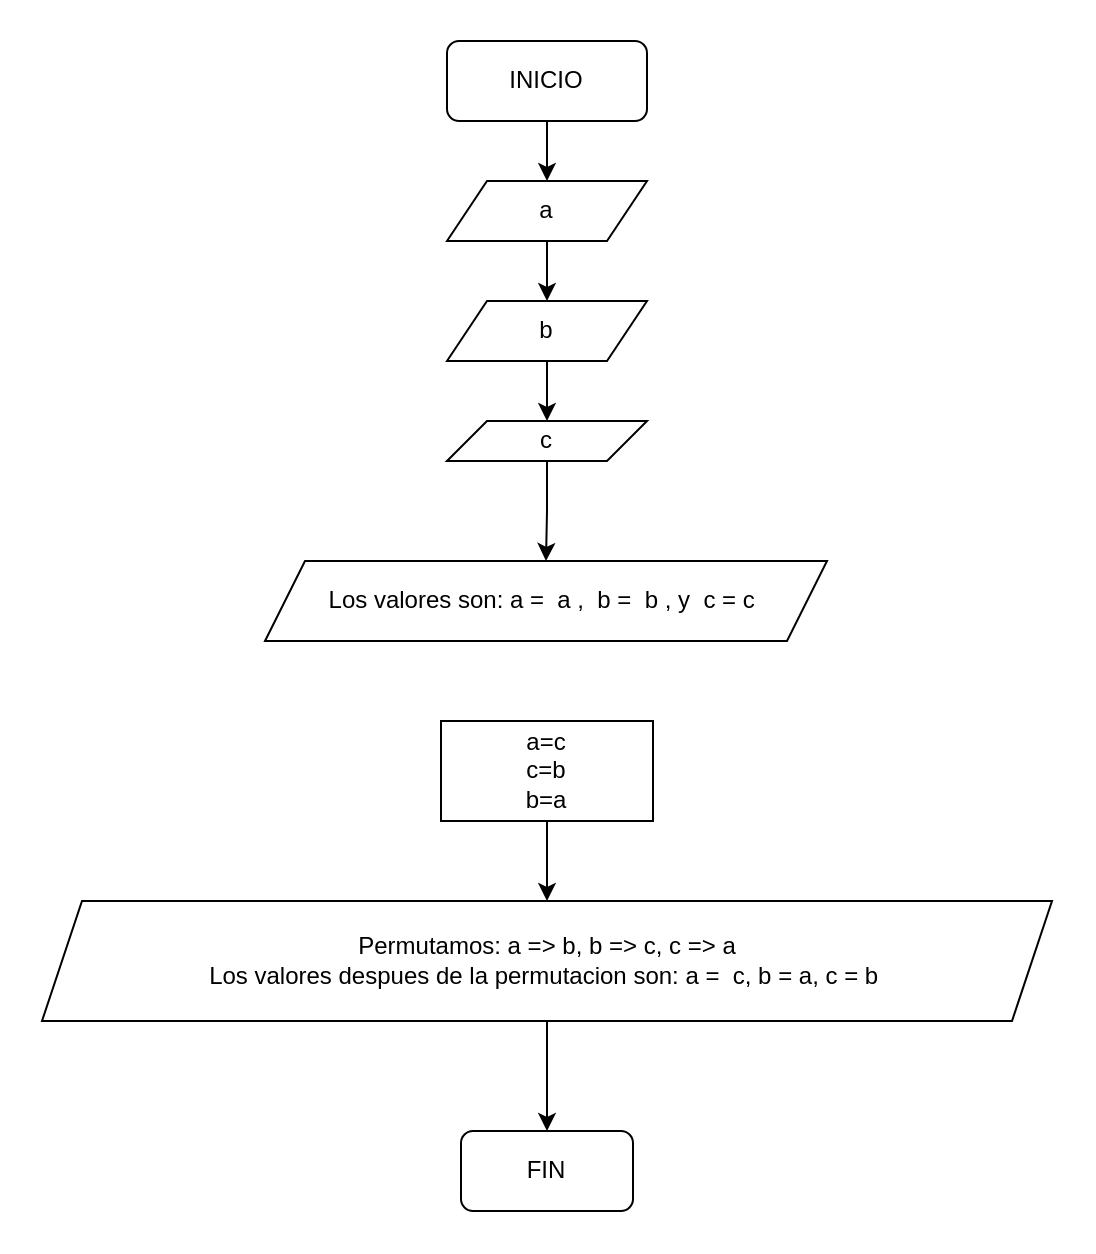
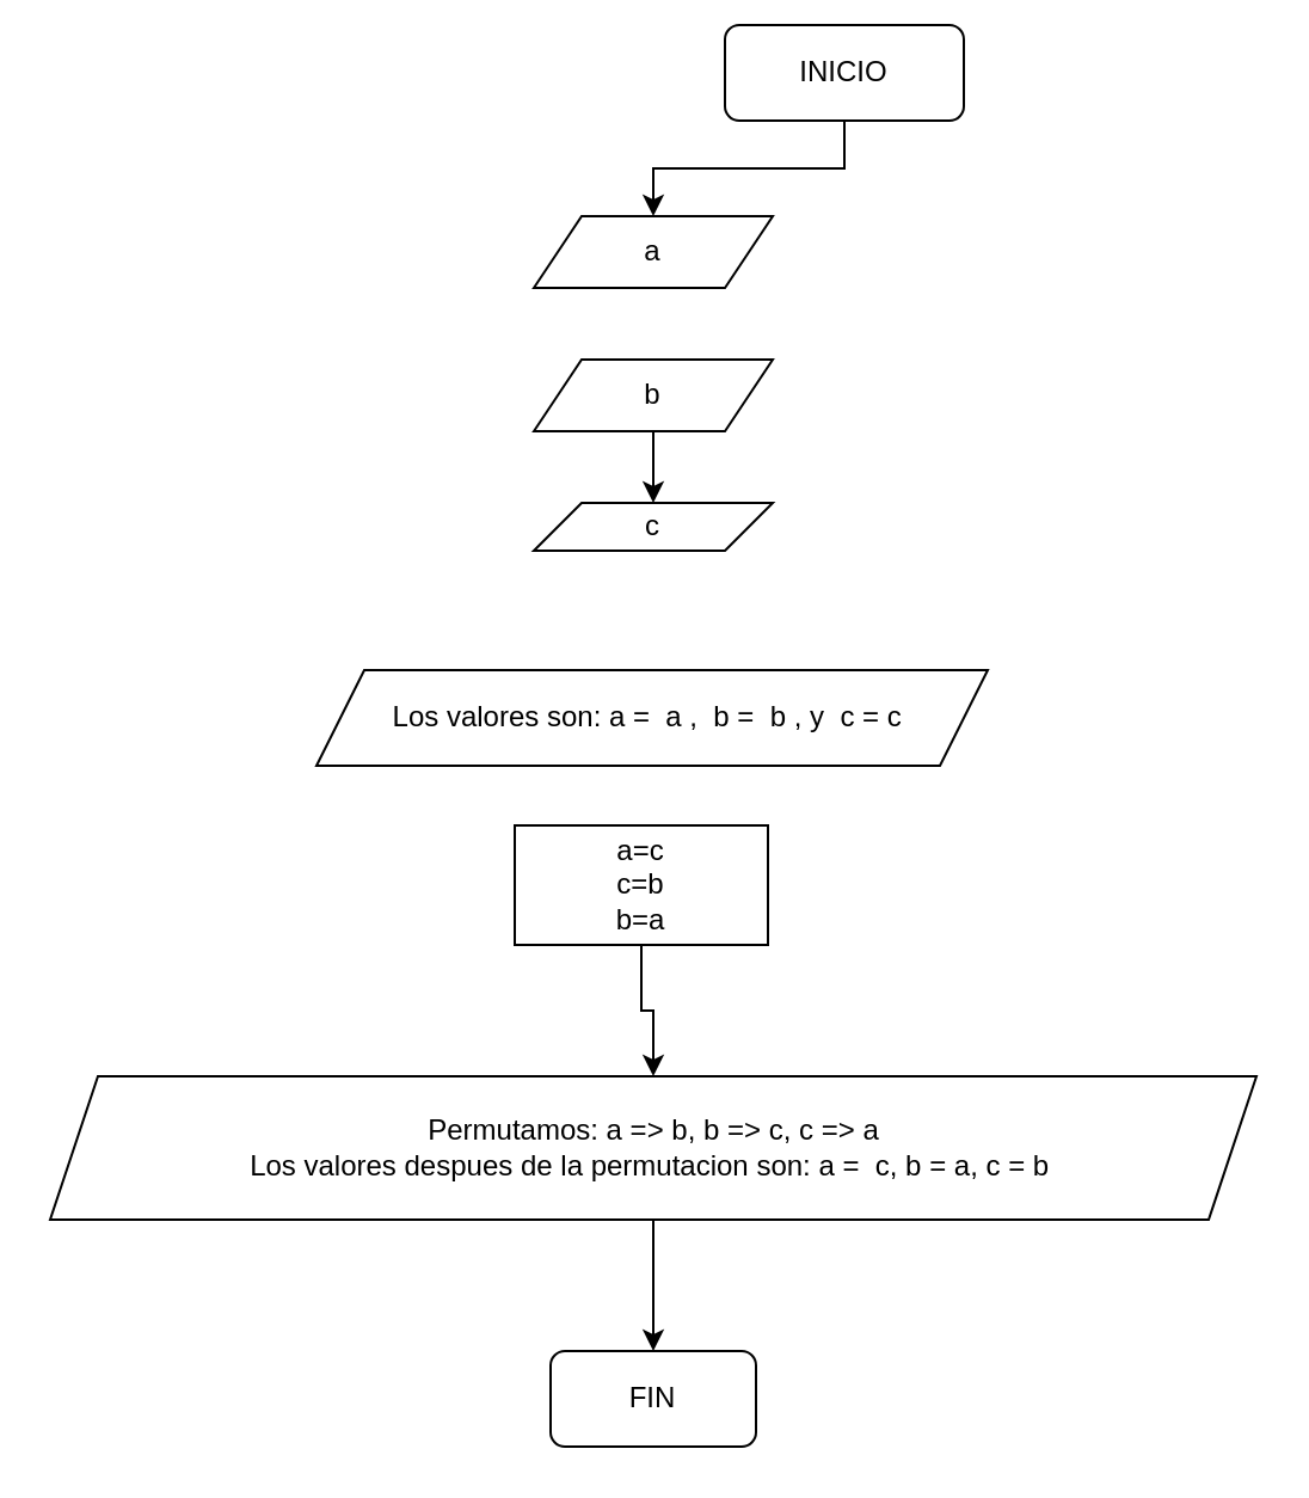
  <mxCell id="0" />
  <mxCell id="1" parent="0" />
  <mxCell id="2" value="" style="edgeStyle=orthogonalEdgeStyle;rounded=0;orthogonalLoop=1;jettySize=auto;html=1;" parent="1" source="3" target="5" edge="1"><mxGeometry relative="1" as="geometry" /></mxCell>
- <mxCell id="3" value="INICIO" style="rounded=1;whiteSpace=wrap;html=1;" parent="1" vertex="1"><mxGeometry x="223" y="20" width="100" height="40" as="geometry" /></mxCell>
- <mxCell id="4" value="" style="edgeStyle=orthogonalEdgeStyle;rounded=0;orthogonalLoop=1;jettySize=auto;html=1;" parent="1" source="5" target="7" edge="1"><mxGeometry relative="1" as="geometry" /></mxCell>
+ <mxCell id="3" value="INICIO" style="rounded=1;whiteSpace=wrap;html=1;" parent="1" vertex="1"><mxGeometry x="303" y="10" width="100" height="40" as="geometry" /></mxCell>
  <mxCell id="5" value="a" style="shape=parallelogram;perimeter=parallelogramPerimeter;whiteSpace=wrap;html=1;fixedSize=1;" parent="1" vertex="1"><mxGeometry x="223" y="90" width="100" height="30" as="geometry" /></mxCell>
  <mxCell id="6" value="" style="edgeStyle=orthogonalEdgeStyle;rounded=0;orthogonalLoop=1;jettySize=auto;html=1;" parent="1" source="7" target="9" edge="1"><mxGeometry relative="1" as="geometry" /></mxCell>
  <mxCell id="7" value="b" style="shape=parallelogram;perimeter=parallelogramPerimeter;whiteSpace=wrap;html=1;fixedSize=1;" parent="1" vertex="1"><mxGeometry x="223" y="150" width="100" height="30" as="geometry" /></mxCell>
- <mxCell id="8" value="" style="edgeStyle=orthogonalEdgeStyle;rounded=0;orthogonalLoop=1;jettySize=auto;html=1;" parent="1" source="9" target="10" edge="1"><mxGeometry relative="1" as="geometry" /></mxCell>
  <mxCell id="9" value="c" style="shape=parallelogram;perimeter=parallelogramPerimeter;whiteSpace=wrap;html=1;fixedSize=1;" parent="1" vertex="1"><mxGeometry x="223" y="210" width="100" height="20" as="geometry" /></mxCell>
  <mxCell id="10" value="&lt;div&gt;Los valores son: a =&amp;nbsp; a ,&amp;nbsp; b =&amp;nbsp; b , y&amp;nbsp; c = c&amp;nbsp;&lt;/div&gt;" style="shape=parallelogram;perimeter=parallelogramPerimeter;whiteSpace=wrap;html=1;fixedSize=1;" parent="1" vertex="1"><mxGeometry x="132" y="280" width="281" height="40" as="geometry" /></mxCell>
  <mxCell id="11" value="" style="edgeStyle=orthogonalEdgeStyle;rounded=0;orthogonalLoop=1;jettySize=auto;html=1;" parent="1" source="12" target="14" edge="1"><mxGeometry relative="1" as="geometry" /></mxCell>
- <mxCell id="12" value="&lt;div&gt;a=c&lt;/div&gt;&lt;div&gt;c=b&lt;/div&gt;&lt;div&gt;b=a&lt;/div&gt;" style="whiteSpace=wrap;html=1;" parent="1" vertex="1"><mxGeometry x="220" y="360" width="106" height="50" as="geometry" /></mxCell>
+ <mxCell id="12" value="&lt;div&gt;a=c&lt;/div&gt;&lt;div&gt;c=b&lt;/div&gt;&lt;div&gt;b=a&lt;/div&gt;" style="whiteSpace=wrap;html=1;" parent="1" vertex="1"><mxGeometry x="215" y="345" width="106" height="50" as="geometry" /></mxCell>
  <mxCell id="13" value="" style="edgeStyle=orthogonalEdgeStyle;rounded=0;orthogonalLoop=1;jettySize=auto;html=1;" parent="1" source="14" target="15" edge="1"><mxGeometry relative="1" as="geometry" /></mxCell>
  <mxCell id="14" value="&lt;div&gt;Permutamos: a =&amp;gt; b, b =&amp;gt; c, c =&amp;gt; a&lt;br&gt;&lt;/div&gt;&lt;div&gt;Los valores despues de la permutacion son: a =&amp;nbsp; c, b = a, c = b&amp;nbsp;&lt;br&gt;&lt;/div&gt;" style="shape=parallelogram;perimeter=parallelogramPerimeter;whiteSpace=wrap;html=1;fixedSize=1;" parent="1" vertex="1"><mxGeometry x="20.5" y="450" width="505" height="60" as="geometry" /></mxCell>
  <mxCell id="15" value="FIN" style="rounded=1;whiteSpace=wrap;html=1;" parent="1" vertex="1"><mxGeometry x="230" y="565" width="86" height="40" as="geometry" /></mxCell>
